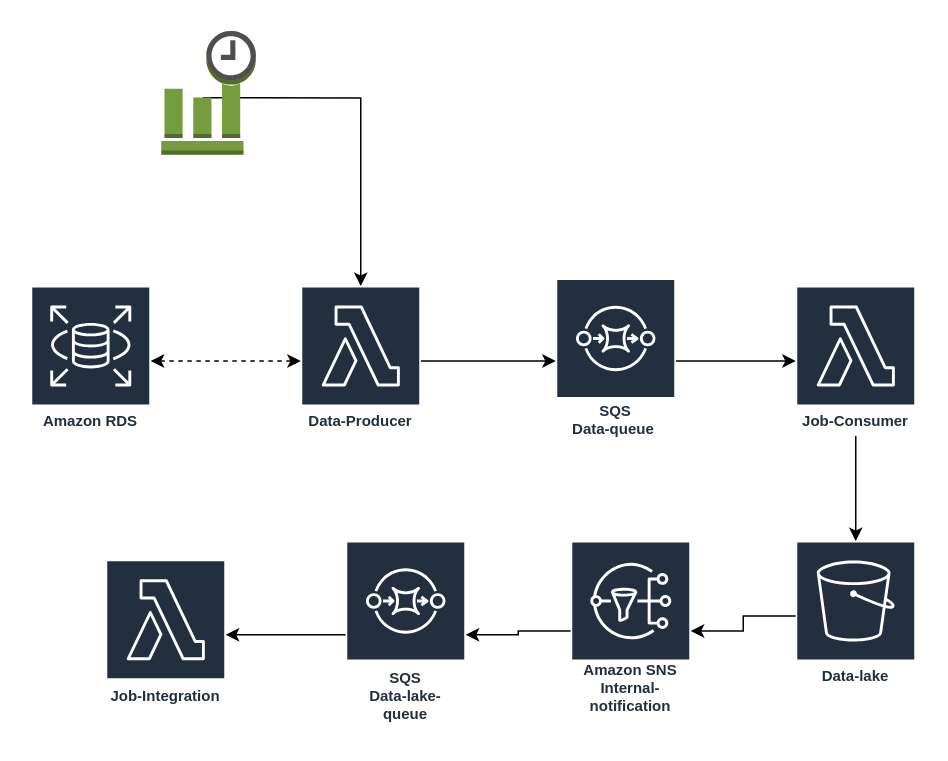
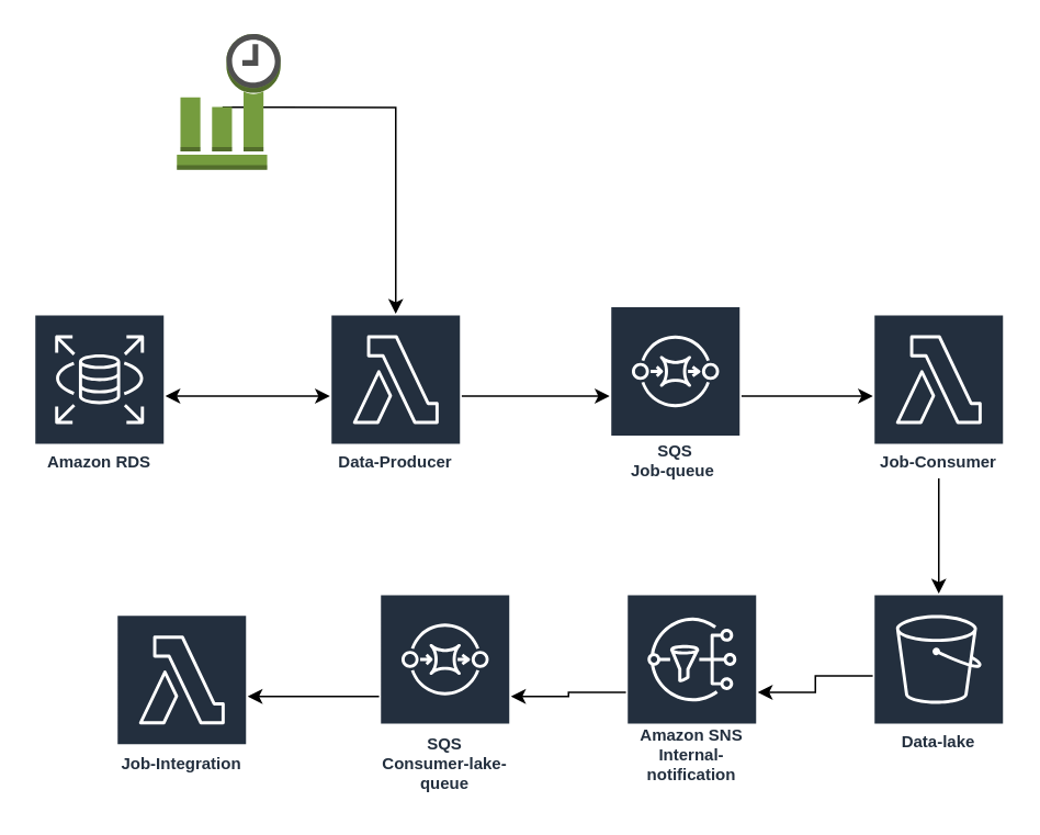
  <mxCell id="0" />
  <mxCell id="1" parent="0" />
  <mxCell id="2" style="edgeStyle=orthogonalEdgeStyle;rounded=0;orthogonalLoop=1;jettySize=auto;html=1;" edge="1" parent="1" source="3" target="5"><mxGeometry relative="1" as="geometry" /></mxCell>
  <mxCell id="3" value="Data-Producer" style="sketch=0;outlineConnect=0;fontColor=#232F3E;gradientColor=none;strokeColor=#ffffff;fillColor=#232F3E;dashed=0;verticalLabelPosition=middle;verticalAlign=bottom;align=center;html=1;whiteSpace=wrap;fontSize=10;fontStyle=1;spacing=3;shape=mxgraph.aws4.productIcon;prIcon=mxgraph.aws4.lambda;" vertex="1" parent="1"><mxGeometry x="200" y="190" width="80" height="100" as="geometry" /></mxCell>
  <mxCell id="4" style="edgeStyle=orthogonalEdgeStyle;rounded=0;orthogonalLoop=1;jettySize=auto;html=1;" edge="1" parent="1" source="5" target="11"><mxGeometry relative="1" as="geometry" /></mxCell>
- <mxCell id="5" value="SQS&lt;br&gt;Data-queue&amp;nbsp;" style="sketch=0;outlineConnect=0;fontColor=#232F3E;gradientColor=none;strokeColor=#ffffff;fillColor=#232F3E;dashed=0;verticalLabelPosition=middle;verticalAlign=bottom;align=center;html=1;whiteSpace=wrap;fontSize=10;fontStyle=1;spacing=3;shape=mxgraph.aws4.productIcon;prIcon=mxgraph.aws4.sqs;" vertex="1" parent="1"><mxGeometry x="370" y="185" width="80" height="110" as="geometry" /></mxCell>
+ <mxCell id="5" value="SQS&lt;br&gt;Job-queue&amp;nbsp;" style="sketch=0;outlineConnect=0;fontColor=#232F3E;gradientColor=none;strokeColor=#ffffff;fillColor=#232F3E;dashed=0;verticalLabelPosition=middle;verticalAlign=bottom;align=center;html=1;whiteSpace=wrap;fontSize=10;fontStyle=1;spacing=3;shape=mxgraph.aws4.productIcon;prIcon=mxgraph.aws4.sqs;" vertex="1" parent="1"><mxGeometry x="370" y="185" width="80" height="110" as="geometry" /></mxCell>
  <mxCell id="6" value="Amazon RDS" style="sketch=0;outlineConnect=0;fontColor=#232F3E;gradientColor=none;strokeColor=#ffffff;fillColor=#232F3E;dashed=0;verticalLabelPosition=middle;verticalAlign=bottom;align=center;html=1;whiteSpace=wrap;fontSize=10;fontStyle=1;spacing=3;shape=mxgraph.aws4.productIcon;prIcon=mxgraph.aws4.rds;" vertex="1" parent="1"><mxGeometry x="20" y="190" width="80" height="100" as="geometry" /></mxCell>
  <mxCell id="7" style="edgeStyle=orthogonalEdgeStyle;rounded=0;orthogonalLoop=1;jettySize=auto;html=1;exitX=0.44;exitY=0.54;exitDx=0;exitDy=0;exitPerimeter=0;" edge="1" parent="1" source="8" target="3"><mxGeometry relative="1" as="geometry"><mxPoint x="230" y="90" as="targetPoint" /></mxGeometry></mxCell>
  <mxCell id="8" value="" style="outlineConnect=0;dashed=0;verticalLabelPosition=bottom;verticalAlign=top;align=center;html=1;shape=mxgraph.aws3.event_time_based;fillColor=#759C3E;gradientColor=none;" vertex="1" parent="1"><mxGeometry x="107" y="20" width="63" height="82.5" as="geometry" /></mxCell>
- <mxCell id="9" value="" style="endArrow=classic;startArrow=classic;html=1;rounded=0;dashed=1;" edge="1" parent="1" source="6" target="3"><mxGeometry width="50" height="50" relative="1" as="geometry"><mxPoint x="110" y="360" as="sourcePoint" /><mxPoint x="160" y="310" as="targetPoint" /></mxGeometry></mxCell>
+ <mxCell id="9" value="" style="endArrow=classic;startArrow=classic;html=1;rounded=0;" edge="1" parent="1" source="6" target="3"><mxGeometry width="50" height="50" relative="1" as="geometry"><mxPoint x="110" y="360" as="sourcePoint" /><mxPoint x="160" y="310" as="targetPoint" /></mxGeometry></mxCell>
  <mxCell id="10" style="edgeStyle=orthogonalEdgeStyle;rounded=0;orthogonalLoop=1;jettySize=auto;html=1;fontSize=12;" edge="1" parent="1" source="11" target="13"><mxGeometry relative="1" as="geometry"><mxPoint x="690" y="390" as="targetPoint" /></mxGeometry></mxCell>
  <mxCell id="11" value="Job-Consumer" style="sketch=0;outlineConnect=0;fontColor=#232F3E;gradientColor=none;strokeColor=#ffffff;fillColor=#232F3E;dashed=0;verticalLabelPosition=middle;verticalAlign=bottom;align=center;html=1;whiteSpace=wrap;fontSize=10;fontStyle=1;spacing=3;shape=mxgraph.aws4.productIcon;prIcon=mxgraph.aws4.lambda;" vertex="1" parent="1"><mxGeometry x="530" y="190" width="80" height="100" as="geometry" /></mxCell>
  <mxCell id="12" style="edgeStyle=orthogonalEdgeStyle;rounded=0;orthogonalLoop=1;jettySize=auto;html=1;fontSize=12;" edge="1" parent="1" source="13" target="15"><mxGeometry relative="1" as="geometry" /></mxCell>
  <mxCell id="13" value="Data-lake&lt;br&gt;" style="sketch=0;outlineConnect=0;fontColor=#232F3E;gradientColor=none;strokeColor=#ffffff;fillColor=#232F3E;dashed=0;verticalLabelPosition=middle;verticalAlign=bottom;align=center;html=1;whiteSpace=wrap;fontSize=10;fontStyle=1;spacing=3;shape=mxgraph.aws4.productIcon;prIcon=mxgraph.aws4.s3;" vertex="1" parent="1"><mxGeometry x="530" y="360" width="80" height="100" as="geometry" /></mxCell>
  <mxCell id="14" style="edgeStyle=orthogonalEdgeStyle;rounded=0;orthogonalLoop=1;jettySize=auto;html=1;fontSize=12;" edge="1" parent="1" source="15" target="17"><mxGeometry relative="1" as="geometry" /></mxCell>
  <mxCell id="15" value="Amazon SNS&lt;br&gt;Internal-notification" style="sketch=0;outlineConnect=0;fontColor=#232F3E;gradientColor=none;strokeColor=#ffffff;fillColor=#232F3E;dashed=0;verticalLabelPosition=middle;verticalAlign=bottom;align=center;html=1;whiteSpace=wrap;fontSize=10;fontStyle=1;spacing=3;shape=mxgraph.aws4.productIcon;prIcon=mxgraph.aws4.sns;" vertex="1" parent="1"><mxGeometry x="380" y="360" width="80" height="120" as="geometry" /></mxCell>
  <mxCell id="16" style="edgeStyle=orthogonalEdgeStyle;rounded=0;orthogonalLoop=1;jettySize=auto;html=1;fontSize=12;" edge="1" parent="1" source="17" target="18"><mxGeometry relative="1" as="geometry" /></mxCell>
- <mxCell id="17" value="SQS&lt;br&gt;Data-lake-queue" style="sketch=0;outlineConnect=0;fontColor=#232F3E;gradientColor=none;strokeColor=#ffffff;fillColor=#232F3E;dashed=0;verticalLabelPosition=middle;verticalAlign=bottom;align=center;html=1;whiteSpace=wrap;fontSize=10;fontStyle=1;spacing=3;shape=mxgraph.aws4.productIcon;prIcon=mxgraph.aws4.sqs;" vertex="1" parent="1"><mxGeometry x="230" y="360" width="80" height="125" as="geometry" /></mxCell>
+ <mxCell id="17" value="SQS&lt;br&gt;Consumer-lake-queue" style="sketch=0;outlineConnect=0;fontColor=#232F3E;gradientColor=none;strokeColor=#ffffff;fillColor=#232F3E;dashed=0;verticalLabelPosition=middle;verticalAlign=bottom;align=center;html=1;whiteSpace=wrap;fontSize=10;fontStyle=1;spacing=3;shape=mxgraph.aws4.productIcon;prIcon=mxgraph.aws4.sqs;" vertex="1" parent="1"><mxGeometry x="230" y="360" width="80" height="125" as="geometry" /></mxCell>
  <mxCell id="18" value="Job-Integration" style="sketch=0;outlineConnect=0;fontColor=#232F3E;gradientColor=none;strokeColor=#ffffff;fillColor=#232F3E;dashed=0;verticalLabelPosition=middle;verticalAlign=bottom;align=center;html=1;whiteSpace=wrap;fontSize=10;fontStyle=1;spacing=3;shape=mxgraph.aws4.productIcon;prIcon=mxgraph.aws4.lambda;" vertex="1" parent="1"><mxGeometry x="70" y="372.5" width="80" height="100" as="geometry" /></mxCell>
